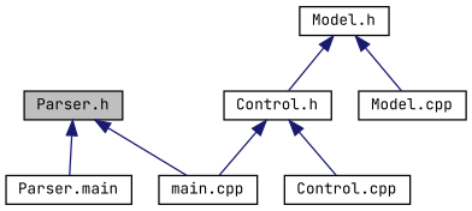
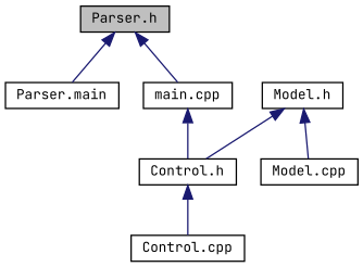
  digraph {
    fontname="JetBrains Mono"
    node [color=black fillcolor=white fontname="JetBrains Mono" fontsize=10 shape=record style=filled]
    edge [color=midnightblue dir=back fontname="JetBrains Mono" fontsize=10 labelfontname=Helvetica labelfontsize=10 style=solid]
    n1 [fillcolor=grey75 fontcolor=black height=0.2 label="Parser.h" width=0.4]
    n2 [height=0.2 label="Parser.main" width=0.4]
    n3 [height=0.2 label="main.cpp" width=0.4]
    n4 [height=0.2 label="Model.h" width=0.4]
    n5 [height=0.2 label="Control.h" width=0.4]
    n6 [height=0.2 label="Model.cpp" width=0.4]
    n7 [height=0.2 label="Control.cpp" width=0.4]
    n1 -> n2
    n1 -> n3
    n4 -> n5
    n4 -> n6
-   n5 -> n3
+   n3 -> n5
    n5 -> n7
  }
